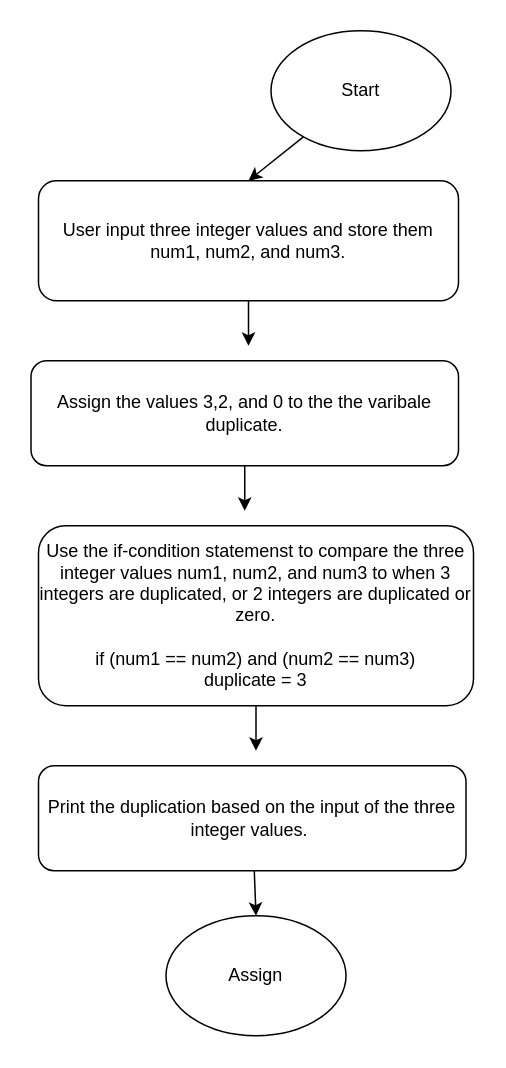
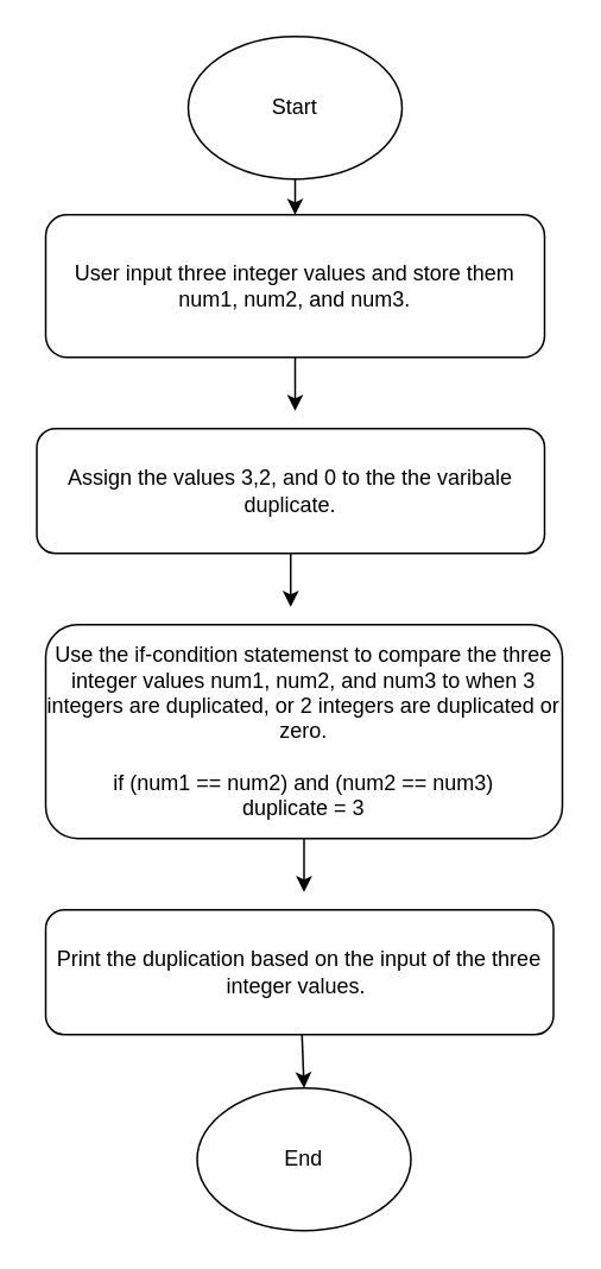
  <mxCell id="0" />
  <mxCell id="1" parent="0" />
  <mxCell id="2" style="edgeStyle=none;html=1;" edge="1" parent="1" source="3"><mxGeometry relative="1" as="geometry"><mxPoint x="165" y="230" as="targetPoint" /></mxGeometry></mxCell>
  <mxCell id="3" value="User input three integer values and store them num1, num2, and num3." style="rounded=1;whiteSpace=wrap;html=1;" vertex="1" parent="1"><mxGeometry x="25" y="120" width="280" height="80" as="geometry" /></mxCell>
  <mxCell id="4" style="edgeStyle=none;html=1;entryX=0.5;entryY=0;entryDx=0;entryDy=0;" edge="1" parent="1" source="5" target="3"><mxGeometry relative="1" as="geometry" /></mxCell>
- <mxCell id="5" value="Start" style="ellipse;whiteSpace=wrap;html=1;" vertex="1" parent="1"><mxGeometry x="180" y="20" width="120" height="80" as="geometry" /></mxCell>
+ <mxCell id="5" value="Start" style="ellipse;whiteSpace=wrap;html=1;" vertex="1" parent="1"><mxGeometry x="105" y="20" width="120" height="80" as="geometry" /></mxCell>
  <mxCell id="6" style="edgeStyle=none;html=1;" edge="1" parent="1" source="7"><mxGeometry relative="1" as="geometry"><mxPoint x="162.5" y="340" as="targetPoint" /></mxGeometry></mxCell>
  <mxCell id="7" value="Assign the values 3,2, and 0 to the the varibale duplicate." style="rounded=1;whiteSpace=wrap;html=1;" vertex="1" parent="1"><mxGeometry x="20" y="240" width="285" height="70" as="geometry" /></mxCell>
  <mxCell id="8" style="edgeStyle=none;html=1;" edge="1" parent="1" source="10"><mxGeometry relative="1" as="geometry"><mxPoint x="165" y="450" as="targetPoint" /></mxGeometry></mxCell>
  <mxCell id="9" style="edgeStyle=none;html=1;" edge="1" parent="1" source="10"><mxGeometry relative="1" as="geometry"><mxPoint x="170" y="500" as="targetPoint" /></mxGeometry></mxCell>
  <mxCell id="10" value="Use the if-condition statemenst to compare the three integer values num1, num2, and num3 to when 3 integers are duplicated, or 2 integers are duplicated or zero.&lt;br&gt;&lt;br&gt;if (num1 == num2) and (num2 == num3)&lt;br&gt;duplicate = 3&lt;br&gt;" style="rounded=1;whiteSpace=wrap;html=1;" vertex="1" parent="1"><mxGeometry x="25" y="350" width="290" height="120" as="geometry" /></mxCell>
  <mxCell id="11" style="edgeStyle=none;html=1;entryX=0.5;entryY=0;entryDx=0;entryDy=0;" edge="1" parent="1" source="12" target="13"><mxGeometry relative="1" as="geometry" /></mxCell>
  <mxCell id="12" value="Print the duplication based on the input of the three integer values.&amp;nbsp;" style="rounded=1;whiteSpace=wrap;html=1;" vertex="1" parent="1"><mxGeometry x="25" y="510" width="285" height="70" as="geometry" /></mxCell>
- <mxCell id="13" value="Assign" style="ellipse;whiteSpace=wrap;html=1;" vertex="1" parent="1"><mxGeometry x="110" y="610" width="120" height="80" as="geometry" /></mxCell>
+ <mxCell id="13" value="End" style="ellipse;whiteSpace=wrap;html=1;" vertex="1" parent="1"><mxGeometry x="110" y="610" width="120" height="80" as="geometry" /></mxCell>
